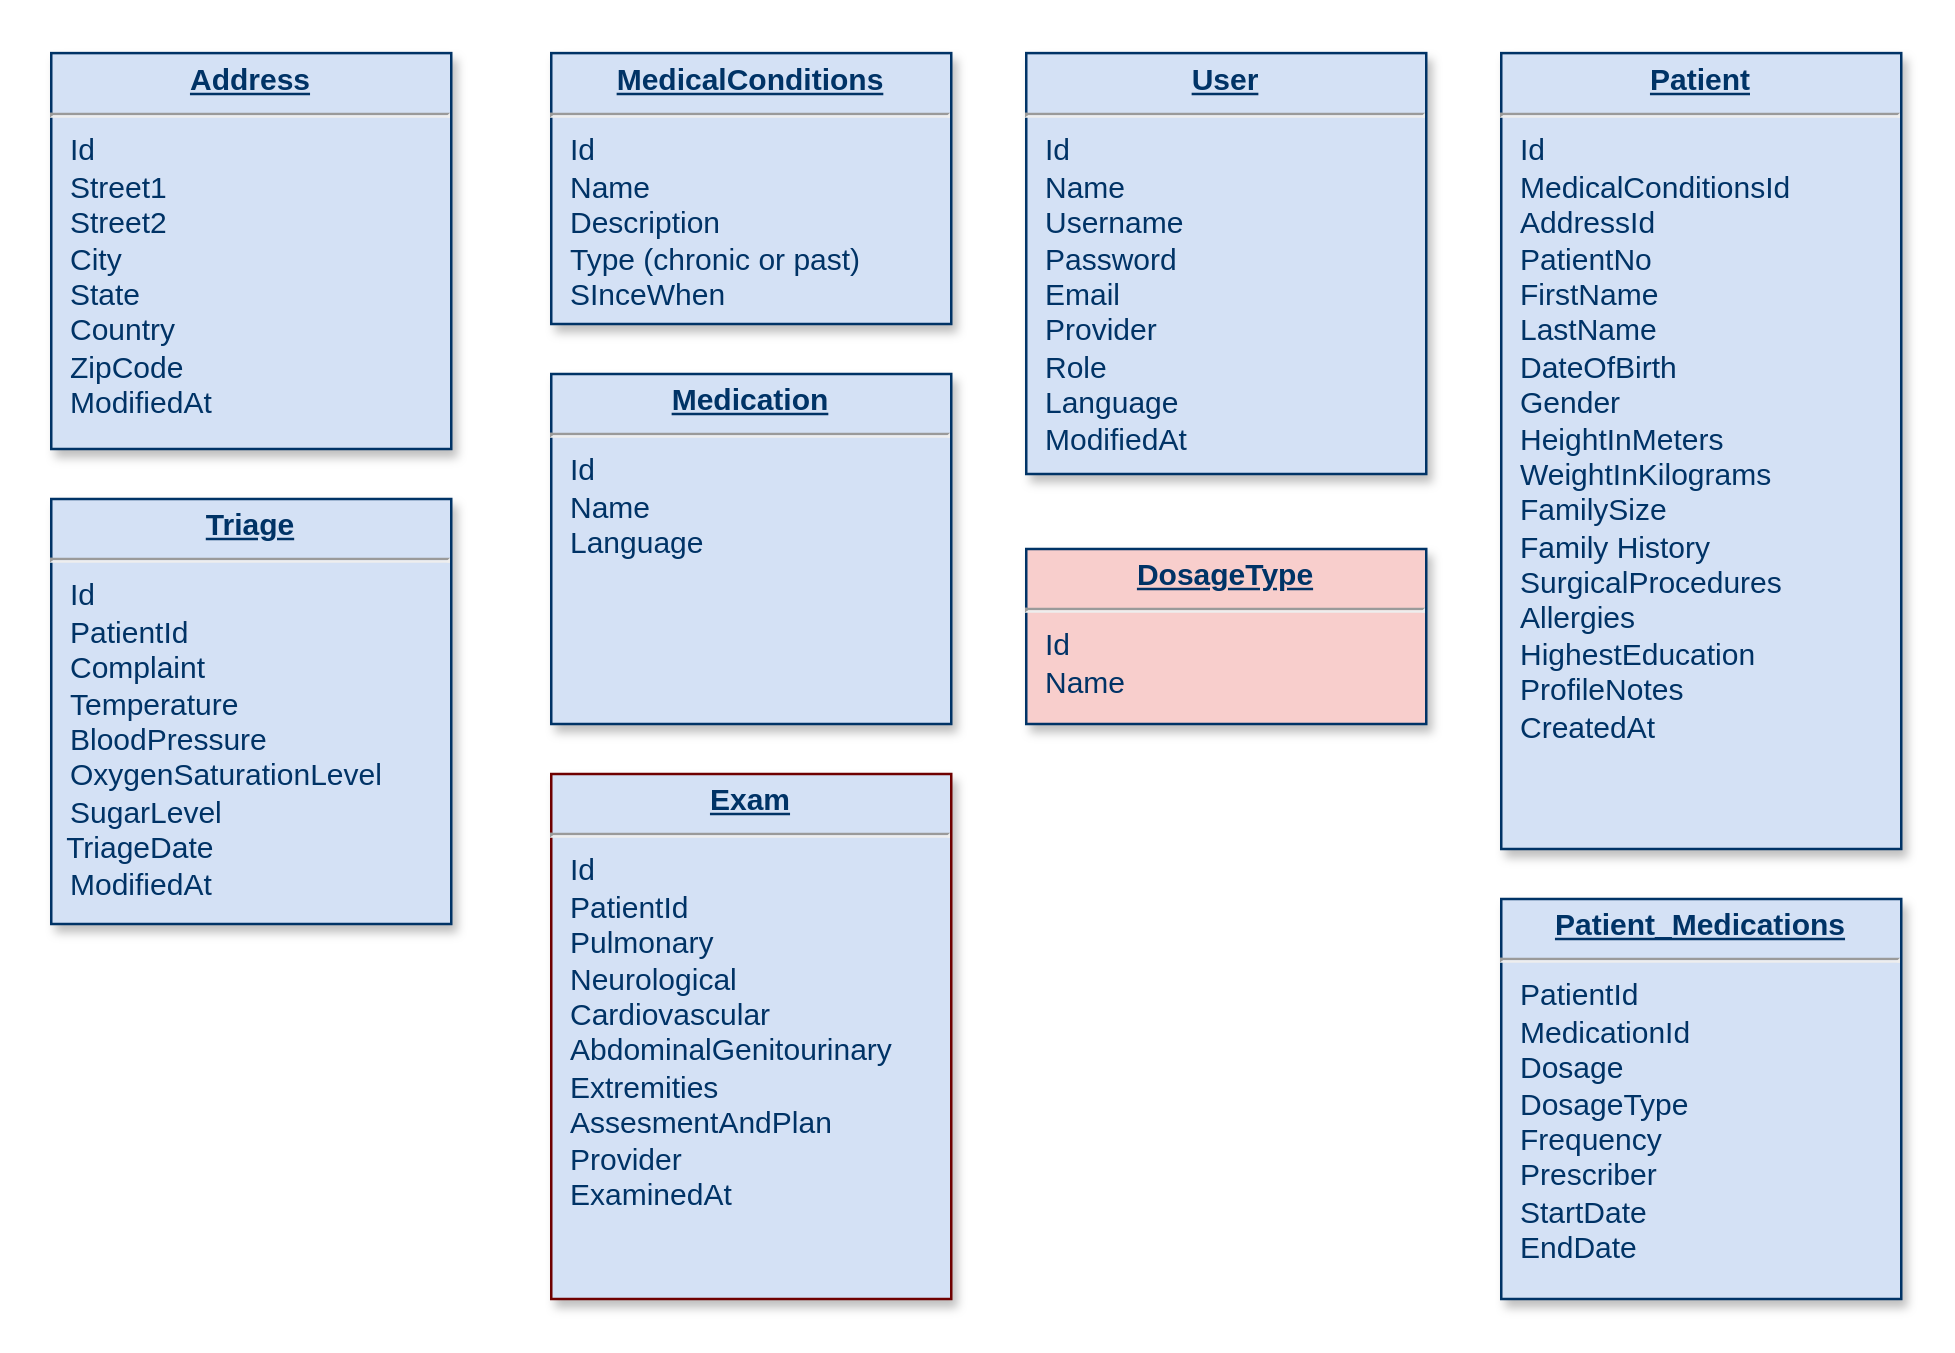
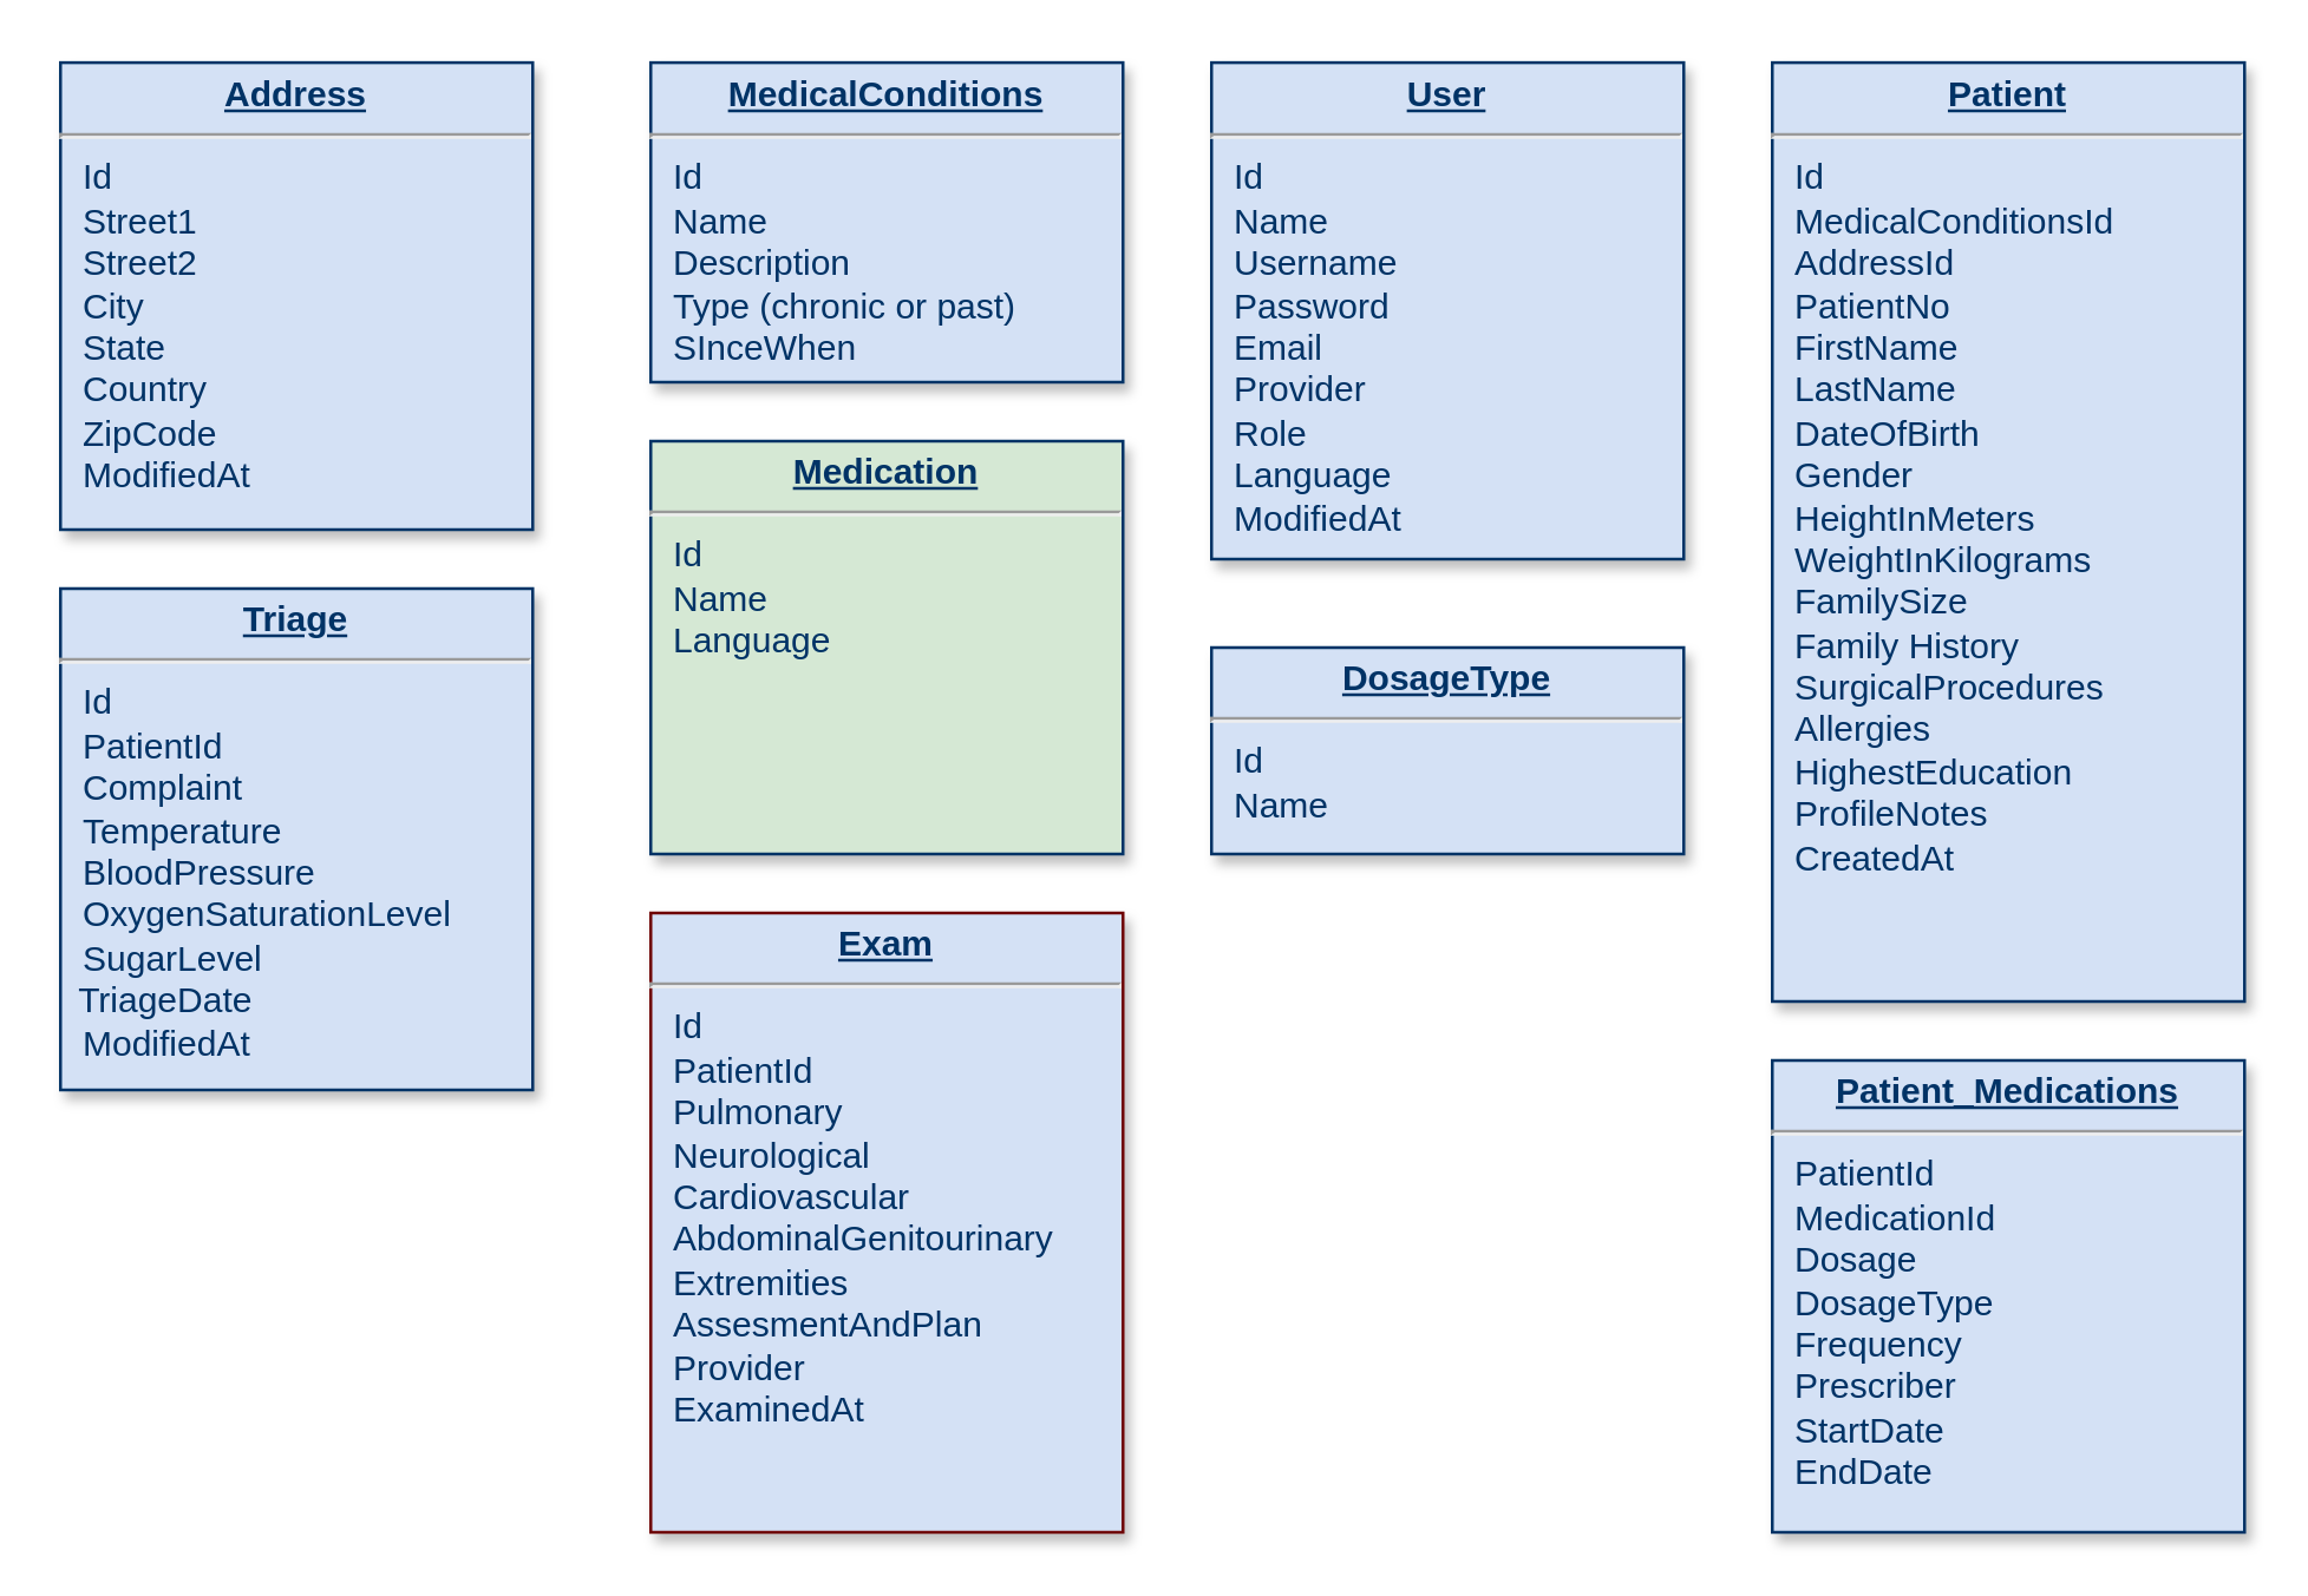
  <mxCell id="0" />
  <mxCell id="1" parent="0" />
  <mxCell id="2" value="&lt;p style=&quot;margin: 4px 0px 0px; text-align: center;&quot;&gt;&lt;b&gt;&lt;u&gt;Address&lt;/u&gt;&lt;/b&gt;&lt;br&gt;&lt;/p&gt;&lt;hr&gt;&lt;p style=&quot;margin: 0px; margin-left: 8px;&quot;&gt;Id&lt;/p&gt;&lt;p style=&quot;margin: 0px; margin-left: 8px;&quot;&gt;Street1&lt;/p&gt;&lt;p style=&quot;margin: 0px; margin-left: 8px;&quot;&gt;Street2&lt;br&gt;&lt;/p&gt;&lt;p style=&quot;margin: 0px; margin-left: 8px;&quot;&gt;City&lt;/p&gt;&lt;p style=&quot;margin: 0px; margin-left: 8px;&quot;&gt;State&lt;/p&gt;&lt;p style=&quot;margin: 0px; margin-left: 8px;&quot;&gt;Country&lt;/p&gt;&lt;p style=&quot;margin: 0px; margin-left: 8px;&quot;&gt;ZipCode&lt;/p&gt;&lt;p style=&quot;margin: 0px; margin-left: 8px;&quot;&gt;ModifiedAt&lt;/p&gt;" style="verticalAlign=top;align=left;overflow=fill;fontSize=12;fontFamily=Helvetica;html=1;strokeColor=#003366;shadow=1;fillColor=#D4E1F5;fontColor=#003366" parent="1" vertex="1"><mxGeometry x="20" y="20.64" width="160" height="158.36" as="geometry" /></mxCell>
  <mxCell id="3" value="&lt;p style=&quot;margin: 4px 0px 0px; text-align: center;&quot;&gt;&lt;font color=&quot;#003366&quot;&gt;&lt;b&gt;&lt;u&gt;Exam&lt;/u&gt;&lt;/b&gt;&lt;br&gt;&lt;/font&gt;&lt;/p&gt;&lt;hr&gt;&lt;p style=&quot;margin: 0px; margin-left: 8px;&quot;&gt;&lt;span style=&quot;background-color: initial; color: rgb(0, 51, 102);&quot;&gt;Id&lt;/span&gt;&lt;/p&gt;&lt;p style=&quot;margin: 0px; margin-left: 8px;&quot;&gt;&lt;span style=&quot;background-color: initial; color: rgb(0, 51, 102);&quot;&gt;PatientId&lt;br&gt;Pulmonary&lt;/span&gt;&lt;br&gt;&lt;/p&gt;&lt;p style=&quot;margin: 0px; margin-left: 8px;&quot;&gt;&lt;span style=&quot;color: rgb(0, 51, 102); background-color: initial;&quot;&gt;Neurological&lt;/span&gt;&lt;br&gt;&lt;/p&gt;&lt;p style=&quot;margin: 0px; margin-left: 8px;&quot;&gt;&lt;span style=&quot;color: rgb(0, 51, 102); background-color: initial;&quot;&gt;Cardiovascular&lt;/span&gt;&lt;br&gt;&lt;/p&gt;&lt;p style=&quot;margin: 0px; margin-left: 8px;&quot;&gt;&lt;span style=&quot;color: rgb(0, 51, 102); background-color: initial;&quot;&gt;AbdominalGenitourinary&lt;/span&gt;&lt;br&gt;&lt;/p&gt;&lt;p style=&quot;margin: 0px; margin-left: 8px;&quot;&gt;&lt;span style=&quot;color: rgb(0, 51, 102); background-color: initial;&quot;&gt;Extremities&lt;/span&gt;&lt;br&gt;&lt;/p&gt;&lt;p style=&quot;margin: 0px; margin-left: 8px;&quot;&gt;&lt;span style=&quot;color: rgb(0, 51, 102); background-color: initial;&quot;&gt;AssesmentAndPlan&lt;/span&gt;&lt;/p&gt;&lt;p style=&quot;margin: 0px; margin-left: 8px;&quot;&gt;&lt;span style=&quot;color: rgb(0, 51, 102); background-color: initial;&quot;&gt;Provider&lt;/span&gt;&lt;br&gt;&lt;/p&gt;&lt;p style=&quot;margin: 0px; margin-left: 8px;&quot;&gt;&lt;span style=&quot;color: rgb(0, 51, 102); background-color: initial;&quot;&gt;ExaminedAt&lt;/span&gt;&lt;br&gt;&lt;/p&gt;" style="verticalAlign=top;align=left;overflow=fill;fontSize=12;fontFamily=Helvetica;html=1;strokeColor=#6F0000;shadow=1;fillColor=#D4E1F5;fontColor=#ffffff;" parent="1" vertex="1"><mxGeometry x="220" y="309" width="160" height="210" as="geometry" /></mxCell>
  <mxCell id="4" value="&lt;p style=&quot;margin: 4px 0px 0px; text-align: center;&quot;&gt;&lt;b&gt;&lt;u&gt;MedicalConditions&lt;/u&gt;&lt;/b&gt;&lt;br&gt;&lt;/p&gt;&lt;hr&gt;&lt;p style=&quot;margin: 0px; margin-left: 8px;&quot;&gt;Id&lt;/p&gt;&lt;p style=&quot;margin: 0px; margin-left: 8px;&quot;&gt;Name&lt;/p&gt;&lt;p style=&quot;margin: 0px; margin-left: 8px;&quot;&gt;Description&lt;/p&gt;&lt;p style=&quot;margin: 0px; margin-left: 8px;&quot;&gt;Type (chronic or past)&lt;/p&gt;&lt;p style=&quot;margin: 0px; margin-left: 8px;&quot;&gt;SInceWhen&lt;/p&gt;" style="verticalAlign=top;align=left;overflow=fill;fontSize=12;fontFamily=Helvetica;html=1;strokeColor=#003366;shadow=1;fillColor=#D4E1F5;fontColor=#003366" parent="1" vertex="1"><mxGeometry x="220" y="20.64" width="160" height="108.36" as="geometry" /></mxCell>
- <mxCell id="5" value="&lt;p style=&quot;margin: 4px 0px 0px; text-align: center;&quot;&gt;&lt;b&gt;&lt;u&gt;Medication&lt;/u&gt;&lt;/b&gt;&lt;br&gt;&lt;/p&gt;&lt;hr&gt;&lt;p style=&quot;margin: 0px; margin-left: 8px;&quot;&gt;Id&lt;/p&gt;&lt;p style=&quot;margin: 0px; margin-left: 8px;&quot;&gt;Name&lt;/p&gt;&lt;p style=&quot;margin: 0px; margin-left: 8px;&quot;&gt;Language&lt;/p&gt;&lt;p style=&quot;margin: 0px; margin-left: 8px;&quot;&gt;&lt;br&gt;&lt;/p&gt;&lt;p style=&quot;margin: 0px; margin-left: 8px;&quot;&gt;&lt;br&gt;&lt;/p&gt;&lt;p style=&quot;margin: 0px; margin-left: 8px;&quot;&gt;&lt;br&gt;&lt;/p&gt;" style="verticalAlign=top;align=left;overflow=fill;fontSize=12;fontFamily=Helvetica;html=1;strokeColor=#003366;shadow=1;fillColor=#D4E1F5;fontColor=#003366" parent="1" vertex="1"><mxGeometry x="220" y="149" width="160" height="140" as="geometry" /></mxCell>
- <mxCell id="6" value="&lt;p style=&quot;margin: 4px 0px 0px; text-align: center;&quot;&gt;&lt;b&gt;&lt;u&gt;DosageType&lt;/u&gt;&lt;/b&gt;&lt;br&gt;&lt;/p&gt;&lt;hr&gt;&lt;p style=&quot;margin: 0px; margin-left: 8px;&quot;&gt;Id&lt;/p&gt;&lt;p style=&quot;margin: 0px; margin-left: 8px;&quot;&gt;Name&lt;/p&gt;" style="verticalAlign=top;align=left;overflow=fill;fontSize=12;fontFamily=Helvetica;html=1;strokeColor=#003366;shadow=1;fillColor=#f8cecc;fontColor=#003366;" parent="1" vertex="1"><mxGeometry x="410" y="219" width="160" height="70" as="geometry" /></mxCell>
+ <mxCell id="5" value="&lt;p style=&quot;margin: 4px 0px 0px; text-align: center;&quot;&gt;&lt;b&gt;&lt;u&gt;Medication&lt;/u&gt;&lt;/b&gt;&lt;br&gt;&lt;/p&gt;&lt;hr&gt;&lt;p style=&quot;margin: 0px; margin-left: 8px;&quot;&gt;Id&lt;/p&gt;&lt;p style=&quot;margin: 0px; margin-left: 8px;&quot;&gt;Name&lt;/p&gt;&lt;p style=&quot;margin: 0px; margin-left: 8px;&quot;&gt;Language&lt;/p&gt;&lt;p style=&quot;margin: 0px; margin-left: 8px;&quot;&gt;&lt;br&gt;&lt;/p&gt;&lt;p style=&quot;margin: 0px; margin-left: 8px;&quot;&gt;&lt;br&gt;&lt;/p&gt;&lt;p style=&quot;margin: 0px; margin-left: 8px;&quot;&gt;&lt;br&gt;&lt;/p&gt;" style="verticalAlign=top;align=left;overflow=fill;fontSize=12;fontFamily=Helvetica;html=1;strokeColor=#003366;shadow=1;fillColor=#d5e8d4;fontColor=#003366;" parent="1" vertex="1"><mxGeometry x="220" y="149" width="160" height="140" as="geometry" /></mxCell>
+ <mxCell id="6" value="&lt;p style=&quot;margin: 4px 0px 0px; text-align: center;&quot;&gt;&lt;b&gt;&lt;u&gt;DosageType&lt;/u&gt;&lt;/b&gt;&lt;br&gt;&lt;/p&gt;&lt;hr&gt;&lt;p style=&quot;margin: 0px; margin-left: 8px;&quot;&gt;Id&lt;/p&gt;&lt;p style=&quot;margin: 0px; margin-left: 8px;&quot;&gt;Name&lt;/p&gt;" style="verticalAlign=top;align=left;overflow=fill;fontSize=12;fontFamily=Helvetica;html=1;strokeColor=#003366;shadow=1;fillColor=#D4E1F5;fontColor=#003366" parent="1" vertex="1"><mxGeometry x="410" y="219" width="160" height="70" as="geometry" /></mxCell>
  <mxCell id="7" value="&lt;p style=&quot;margin: 4px 0px 0px; text-align: center;&quot;&gt;&lt;b&gt;&lt;u&gt;Patient&lt;/u&gt;&lt;/b&gt;&lt;br&gt;&lt;/p&gt;&lt;hr&gt;&lt;p style=&quot;margin: 0px; margin-left: 8px;&quot;&gt;Id&lt;/p&gt;&lt;p style=&quot;margin: 0px; margin-left: 8px;&quot;&gt;&lt;span style=&quot;background-color: initial;&quot;&gt;MedicalConditionsId&lt;/span&gt;&lt;br&gt;&lt;/p&gt;&lt;p style=&quot;margin: 0px; margin-left: 8px;&quot;&gt;AddressId&lt;span style=&quot;background-color: initial;&quot;&gt;&lt;br&gt;&lt;/span&gt;&lt;/p&gt;&lt;p style=&quot;margin: 0px; margin-left: 8px;&quot;&gt;PatientNo&lt;/p&gt;&lt;p style=&quot;margin: 0px; margin-left: 8px;&quot;&gt;FirstName&lt;/p&gt;&lt;p style=&quot;margin: 0px; margin-left: 8px;&quot;&gt;LastName&lt;/p&gt;&lt;p style=&quot;margin: 0px; margin-left: 8px;&quot;&gt;DateOfBirth&lt;/p&gt;&lt;p style=&quot;margin: 0px; margin-left: 8px;&quot;&gt;Gender&lt;/p&gt;&lt;p style=&quot;margin: 0px; margin-left: 8px;&quot;&gt;HeightInMeters&lt;/p&gt;&lt;p style=&quot;margin: 0px; margin-left: 8px;&quot;&gt;WeightInKilograms&lt;/p&gt;&lt;p style=&quot;margin: 0px; margin-left: 8px;&quot;&gt;FamilySize&lt;/p&gt;&lt;p style=&quot;margin: 0px; margin-left: 8px;&quot;&gt;Family History&lt;/p&gt;&lt;p style=&quot;margin: 0px; margin-left: 8px;&quot;&gt;SurgicalProcedures&lt;/p&gt;&lt;p style=&quot;margin: 0px; margin-left: 8px;&quot;&gt;Allergies&lt;/p&gt;&lt;p style=&quot;margin: 0px; margin-left: 8px;&quot;&gt;HighestEducation&lt;/p&gt;&lt;p style=&quot;margin: 0px; margin-left: 8px;&quot;&gt;&lt;span style=&quot;background-color: initial;&quot;&gt;ProfileNotes&lt;/span&gt;&lt;/p&gt;&lt;p style=&quot;margin: 0px; margin-left: 8px;&quot;&gt;CreatedAt&amp;nbsp;&lt;/p&gt;" style="verticalAlign=top;align=left;overflow=fill;fontSize=12;fontFamily=Helvetica;html=1;strokeColor=#003366;shadow=1;fillColor=#D4E1F5;fontColor=#003366" parent="1" vertex="1"><mxGeometry x="600" y="20.64" width="160" height="318.36" as="geometry" /></mxCell>
  <mxCell id="8" value="&lt;p style=&quot;margin: 4px 0px 0px; text-align: center;&quot;&gt;&lt;b&gt;&lt;u&gt;User&lt;/u&gt;&lt;/b&gt;&lt;br&gt;&lt;/p&gt;&lt;hr&gt;&lt;p style=&quot;margin: 0px; margin-left: 8px;&quot;&gt;Id&lt;/p&gt;&lt;p style=&quot;margin: 0px; margin-left: 8px;&quot;&gt;Name&lt;/p&gt;&lt;p style=&quot;margin: 0px; margin-left: 8px;&quot;&gt;Username&lt;br&gt;&lt;/p&gt;&lt;p style=&quot;margin: 0px; margin-left: 8px;&quot;&gt;Password&lt;/p&gt;&lt;p style=&quot;margin: 0px; margin-left: 8px;&quot;&gt;Email&lt;/p&gt;&lt;p style=&quot;margin: 0px; margin-left: 8px;&quot;&gt;Provider&lt;/p&gt;&lt;p style=&quot;margin: 0px; margin-left: 8px;&quot;&gt;Role&lt;/p&gt;&lt;p style=&quot;margin: 0px; margin-left: 8px;&quot;&gt;Language&lt;/p&gt;&lt;p style=&quot;margin: 0px; margin-left: 8px;&quot;&gt;ModifiedAt&lt;/p&gt;" style="verticalAlign=top;align=left;overflow=fill;fontSize=12;fontFamily=Helvetica;html=1;strokeColor=#003366;shadow=1;fillColor=#D4E1F5;fontColor=#003366" parent="1" vertex="1"><mxGeometry x="410" y="20.64" width="160" height="168.36" as="geometry" /></mxCell>
  <mxCell id="9" value="&lt;p style=&quot;margin: 4px 0px 0px; text-align: center;&quot;&gt;&lt;b&gt;&lt;u&gt;Triage&lt;/u&gt;&lt;/b&gt;&lt;br&gt;&lt;/p&gt;&lt;hr&gt;&lt;p style=&quot;margin: 0px; margin-left: 8px;&quot;&gt;Id&lt;/p&gt;&lt;p style=&quot;margin: 0px; margin-left: 8px;&quot;&gt;PatientId&lt;/p&gt;&lt;p style=&quot;margin: 0px; margin-left: 8px;&quot;&gt;Complaint&lt;/p&gt;&lt;p style=&quot;margin: 0px; margin-left: 8px;&quot;&gt;Temperature&lt;/p&gt;&lt;p style=&quot;margin: 0px; margin-left: 8px;&quot;&gt;BloodPressure&amp;nbsp;&lt;/p&gt;&lt;p style=&quot;margin: 0px; margin-left: 8px;&quot;&gt;OxygenSaturationLevel&lt;/p&gt;&lt;p style=&quot;margin: 0px; margin-left: 8px;&quot;&gt;SugarLevel&amp;nbsp;&amp;nbsp;&lt;br&gt;&lt;/p&gt;&amp;nbsp; TriageDate&lt;p style=&quot;margin: 0px; margin-left: 8px;&quot;&gt;ModifiedAt&lt;/p&gt;" style="verticalAlign=top;align=left;overflow=fill;fontSize=12;fontFamily=Helvetica;html=1;strokeColor=#003366;shadow=1;fillColor=#D4E1F5;fontColor=#003366" parent="1" vertex="1"><mxGeometry x="20" y="199" width="160" height="170" as="geometry" /></mxCell>
  <mxCell id="10" value="&lt;p style=&quot;margin: 4px 0px 0px; text-align: center;&quot;&gt;&lt;b&gt;&lt;u&gt;Patient_Medications&lt;/u&gt;&lt;/b&gt;&lt;br&gt;&lt;/p&gt;&lt;hr&gt;&lt;p style=&quot;margin: 0px; margin-left: 8px;&quot;&gt;&lt;span style=&quot;background-color: initial;&quot;&gt;PatientId&lt;/span&gt;&lt;/p&gt;&lt;p style=&quot;margin: 0px; margin-left: 8px;&quot;&gt;&lt;span style=&quot;background-color: initial;&quot;&gt;MedicationId&lt;/span&gt;&lt;/p&gt;&lt;p style=&quot;margin: 0px 0px 0px 8px;&quot;&gt;Dosage&lt;/p&gt;&lt;p style=&quot;margin: 0px 0px 0px 8px;&quot;&gt;DosageType&lt;/p&gt;&lt;p style=&quot;margin: 0px 0px 0px 8px;&quot;&gt;Frequency&lt;/p&gt;&lt;p style=&quot;margin: 0px 0px 0px 8px;&quot;&gt;Prescriber&lt;br&gt;&lt;/p&gt;&lt;p style=&quot;margin: 0px 0px 0px 8px;&quot;&gt;StartDate&lt;br&gt;EndDate&lt;/p&gt;" style="verticalAlign=top;align=left;overflow=fill;fontSize=12;fontFamily=Helvetica;html=1;strokeColor=#003366;shadow=1;fillColor=#D4E1F5;fontColor=#003366" parent="1" vertex="1"><mxGeometry x="600" y="359" width="160" height="160" as="geometry" /></mxCell>
